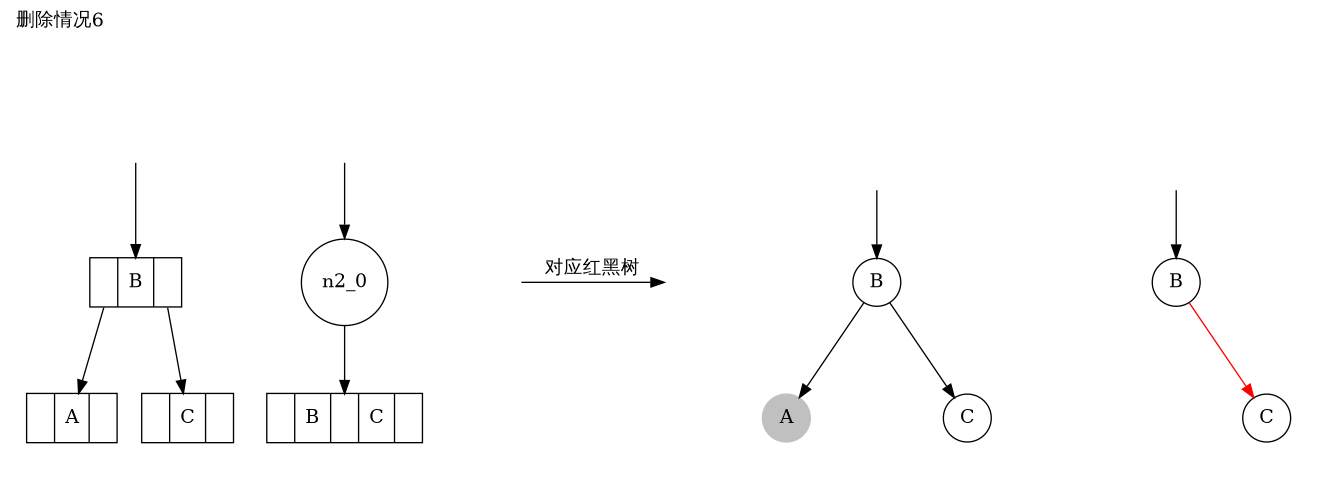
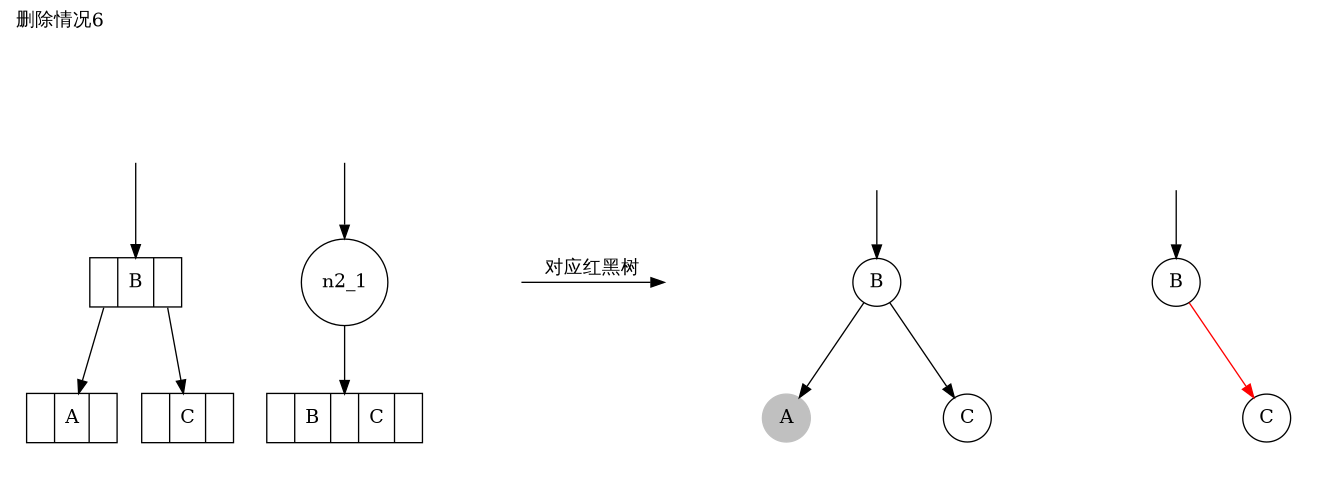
  digraph {
    label="删除情况6"
    labeljust=l
    labelloc=t
    splines=line
    node [shape=circle style=invis]
    n1_0 [shape=record]
    n2 [label="<f1> | B | <f2>" shape=record style=""]
    n3 [label="<f1> | A | <f2>" shape=record style=""]
    n4 [label="<f1> | C | <f2>" shape=record style=""]
    n2_0 [shape=record]
-   n2_1 [label=n2_0 style=""]
+   n2_1 [style=""]
    n7 [label="<f1> | B | <f2> | C | <f3>" shape=record style=""]
    t_0
    t_1
    t_2
    n3_99
    n12 [label=B style=""]
    n13 [color=gray label=A style=filled]
    v3_1
    n15 [label=C style=""]
    n4_99
    n17 [label=B style=""]
    n4_1
    v4_1
    n20 [label=C style=""]
    subgraph cluster_1 {
      label=""
      penwidth=0
      n1_0
      n2
      n3
      n4
    }
    subgraph cluster_2 {
      label=""
      penwidth=0
      n2_0
      n2_1
      n7
    }
    subgraph cluster_3 {
      label=""
      penwidth=0
      t_0
      t_1
      t_2
    }
    subgraph cluster_4 {
      label=""
      penwidth=0
      n3_99
      n12
      n13
      v3_1
      n15
    }
    subgraph cluster_5 {
      label=""
      penwidth=0
      n4_99
      n17
      n4_1
      v4_1
      n20
    }
    n1_0 -> n2
    n2 -> n3 [tailport=f1]
    n2 -> n4 [tailport=f2]
    n2_0 -> n2_1
    n2_1 -> n7
    t_0 -> t_1 [style=invis]
    t_0 -> t_2 [style=invis]
    t_1 -> t_2 [constraint=false label="对应红黑树" minlen=3]
    n3_99 -> n12
    n12 -> n13
    n12 -> v3_1 [style=invis]
    n12 -> n15
    n4_99 -> n17
    n17 -> n4_1 [style=invis]
    n17 -> v4_1 [style=invis]
    n17 -> n20 [color=red]
  }
